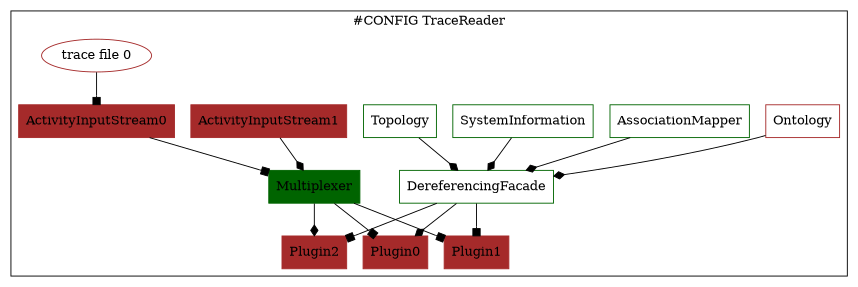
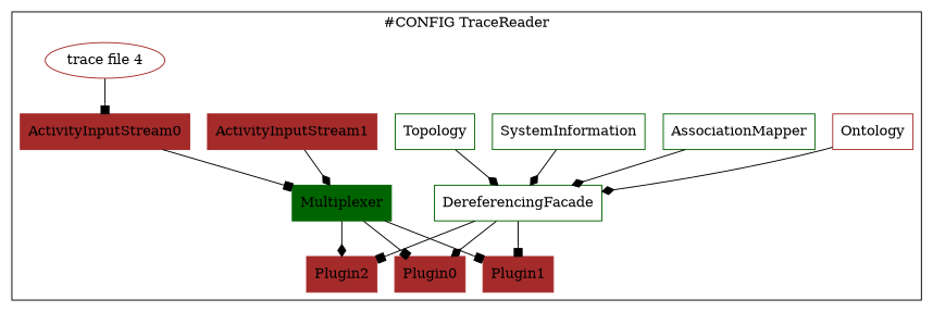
  strict digraph {
    compound=true
    node [color=brown shape=box]
    edge [arrowhead=diamond]
    n1 [color=darkgreen label=Multiplexer style=filled]
    n2 [label=Plugin0 style=filled]
    n3 [label=Plugin1 style=filled]
    n4 [label=Plugin2 style=filled]
    n5 [label=Ontology]
    n6 [color=darkgreen label=DereferencingFacade]
    n7 [color=darkgreen label=AssociationMapper]
    n8 [color=darkgreen label=SystemInformation]
    n9 [color=darkgreen label=Topology]
    n10 [label=ActivityInputStream0 style=filled]
    n11 [label=ActivityInputStream1 style=filled]
-   n12 [label="trace file 0" shape=ellipse]
+   n12 [label="trace file 4" shape=ellipse]
    subgraph cluster_1 {
      color=black
      label="#CONFIG TraceReader"
      n1
      n2
      n3
      n4
      n5
      n6
      n7
      n8
      n9
      n10
      n11
      n12
    }
    n1 -> n2 [arrowhead=box]
    n1 -> n3 [arrowhead=box]
    n1 -> n4
    n5 -> n6
    n6 -> n2
    n6 -> n3 [arrowhead=box]
    n6 -> n4 [arrowhead=box]
    n7 -> n6
    n8 -> n6
    n9 -> n6
    n10 -> n1 [arrowhead=box]
    n11 -> n1
    n12 -> n10 [arrowhead=box]
  }
